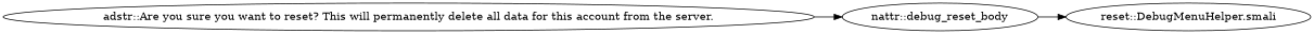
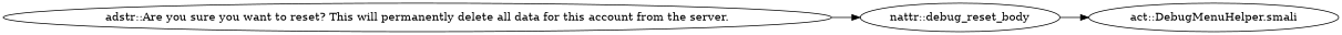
  digraph {
    rankdir=LR
    "adstr::Are you sure you want to reset? This will permanently delete all data for this account from the server."
    "nattr::debug_reset_body"
-   "act::DebugMenuHelper.smali" [label="reset::DebugMenuHelper.smali"]
+   "act::DebugMenuHelper.smali"
    "adstr::Are you sure you want to reset? This will permanently delete all data for this account from the server." -> "nattr::debug_reset_body"
    "nattr::debug_reset_body" -> "act::DebugMenuHelper.smali"
  }
